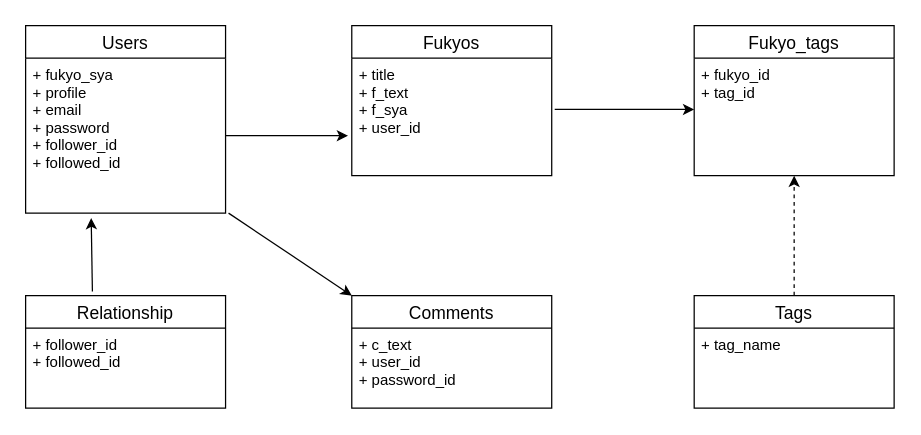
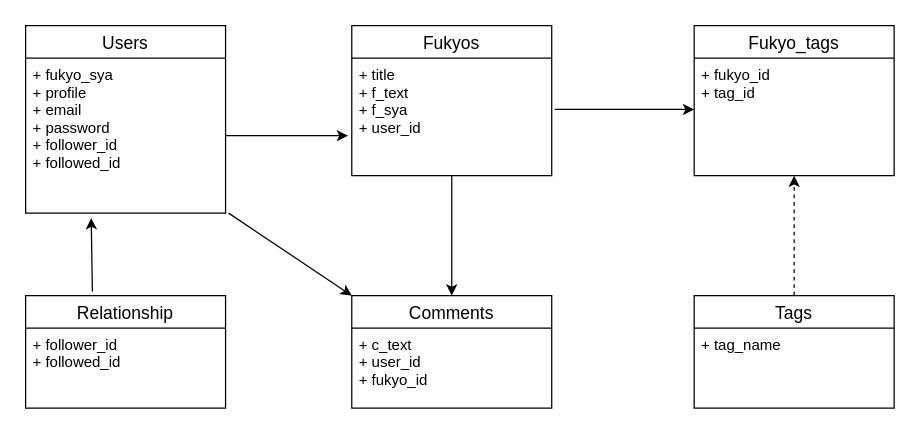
  <mxCell id="0" />
  <mxCell id="1" parent="0" />
  <mxCell id="2" value="Users" style="swimlane;fontStyle=0;childLayout=stackLayout;horizontal=1;startSize=26;horizontalStack=0;resizeParent=1;resizeParentMax=0;resizeLast=0;collapsible=1;marginBottom=0;align=center;fontSize=14;" vertex="1" parent="1"><mxGeometry x="20" y="20" width="160" height="150" as="geometry" /></mxCell>
  <mxCell id="3" value="+ fukyo_sya&#10;+ profile&#10;+ email&#10;+ password&#10;+ follower_id&#10;+ followed_id" style="text;strokeColor=none;fillColor=none;spacingLeft=4;spacingRight=4;overflow=hidden;rotatable=0;points=[[0,0.5],[1,0.5]];portConstraint=eastwest;fontSize=12;" vertex="1" parent="2"><mxGeometry y="26" width="160" height="124" as="geometry" /></mxCell>
  <mxCell id="4" value="Fukyos" style="swimlane;fontStyle=0;childLayout=stackLayout;horizontal=1;startSize=26;horizontalStack=0;resizeParent=1;resizeParentMax=0;resizeLast=0;collapsible=1;marginBottom=0;align=center;fontSize=14;" vertex="1" parent="1"><mxGeometry x="281" y="20" width="160" height="120" as="geometry" /></mxCell>
  <mxCell id="5" value="+ title&#10;+ f_text&#10;+ f_sya&#10;+ user_id" style="text;strokeColor=none;fillColor=none;spacingLeft=4;spacingRight=4;overflow=hidden;rotatable=0;points=[[0,0.5],[1,0.5]];portConstraint=eastwest;fontSize=12;" vertex="1" parent="4"><mxGeometry y="26" width="160" height="94" as="geometry" /></mxCell>
  <mxCell id="6" style="edgeStyle=none;html=1;exitX=0.334;exitY=-0.037;exitDx=0;exitDy=0;entryX=0.328;entryY=1.032;entryDx=0;entryDy=0;entryPerimeter=0;exitPerimeter=0;" edge="1" parent="1" source="7" target="3"><mxGeometry relative="1" as="geometry" /></mxCell>
  <mxCell id="7" value="Relationship" style="swimlane;fontStyle=0;childLayout=stackLayout;horizontal=1;startSize=26;horizontalStack=0;resizeParent=1;resizeParentMax=0;resizeLast=0;collapsible=1;marginBottom=0;align=center;fontSize=14;" vertex="1" parent="1"><mxGeometry x="20" y="236" width="160" height="90" as="geometry" /></mxCell>
  <mxCell id="8" value="+ follower_id&#10;+ followed_id" style="text;strokeColor=none;fillColor=none;spacingLeft=4;spacingRight=4;overflow=hidden;rotatable=0;points=[[0,0.5],[1,0.5]];portConstraint=eastwest;fontSize=12;" vertex="1" parent="7"><mxGeometry y="26" width="160" height="64" as="geometry" /></mxCell>
  <mxCell id="9" value="Comments" style="swimlane;fontStyle=0;childLayout=stackLayout;horizontal=1;startSize=26;horizontalStack=0;resizeParent=1;resizeParentMax=0;resizeLast=0;collapsible=1;marginBottom=0;align=center;fontSize=14;" vertex="1" parent="1"><mxGeometry x="281" y="236" width="160" height="90" as="geometry" /></mxCell>
- <mxCell id="10" value="+ c_text&#10;+ user_id&#10;+ password_id" style="text;strokeColor=none;fillColor=none;spacingLeft=4;spacingRight=4;overflow=hidden;rotatable=0;points=[[0,0.5],[1,0.5]];portConstraint=eastwest;fontSize=12;" vertex="1" parent="9"><mxGeometry y="26" width="160" height="64" as="geometry" /></mxCell>
+ <mxCell id="10" value="+ c_text&#10;+ user_id&#10;+ fukyo_id" style="text;strokeColor=none;fillColor=none;spacingLeft=4;spacingRight=4;overflow=hidden;rotatable=0;points=[[0,0.5],[1,0.5]];portConstraint=eastwest;fontSize=12;" vertex="1" parent="9"><mxGeometry y="26" width="160" height="64" as="geometry" /></mxCell>
  <mxCell id="11" value="Fukyo_tags" style="swimlane;fontStyle=0;childLayout=stackLayout;horizontal=1;startSize=26;horizontalStack=0;resizeParent=1;resizeParentMax=0;resizeLast=0;collapsible=1;marginBottom=0;align=center;fontSize=14;" vertex="1" parent="1"><mxGeometry x="555" y="20" width="160" height="120" as="geometry" /></mxCell>
  <mxCell id="12" value="+ fukyo_id&#10;+ tag_id" style="text;strokeColor=none;fillColor=none;spacingLeft=4;spacingRight=4;overflow=hidden;rotatable=0;points=[[0,0.5],[1,0.5]];portConstraint=eastwest;fontSize=12;" vertex="1" parent="11"><mxGeometry y="26" width="160" height="94" as="geometry" /></mxCell>
  <mxCell id="13" style="edgeStyle=none;html=1;dashed=1;" edge="1" parent="1" source="14" target="12"><mxGeometry relative="1" as="geometry"><mxPoint x="635" y="106" as="targetPoint" /></mxGeometry></mxCell>
  <mxCell id="14" value="Tags" style="swimlane;fontStyle=0;childLayout=stackLayout;horizontal=1;startSize=26;horizontalStack=0;resizeParent=1;resizeParentMax=0;resizeLast=0;collapsible=1;marginBottom=0;align=center;fontSize=14;" vertex="1" parent="1"><mxGeometry x="555" y="236" width="160" height="90" as="geometry" /></mxCell>
  <mxCell id="15" value="+ tag_name" style="text;strokeColor=none;fillColor=none;spacingLeft=4;spacingRight=4;overflow=hidden;rotatable=0;points=[[0,0.5],[1,0.5]];portConstraint=eastwest;fontSize=12;" vertex="1" parent="14"><mxGeometry y="26" width="160" height="64" as="geometry" /></mxCell>
  <mxCell id="16" style="edgeStyle=none;html=1;" edge="1" parent="1"><mxGeometry relative="1" as="geometry"><mxPoint x="180" y="108" as="sourcePoint" /><mxPoint x="278" y="108" as="targetPoint" /></mxGeometry></mxCell>
  <mxCell id="17" style="edgeStyle=none;html=1;entryX=0;entryY=0;entryDx=0;entryDy=0;exitX=1.015;exitY=1;exitDx=0;exitDy=0;exitPerimeter=0;" edge="1" parent="1" source="3" target="9"><mxGeometry relative="1" as="geometry"><mxPoint x="185" y="176" as="sourcePoint" /></mxGeometry></mxCell>
  <mxCell id="18" style="edgeStyle=none;html=1;exitX=1.015;exitY=0.436;exitDx=0;exitDy=0;exitPerimeter=0;" edge="1" parent="1" source="5"><mxGeometry relative="1" as="geometry"><mxPoint x="555" y="87" as="targetPoint" /></mxGeometry></mxCell>
+ <mxCell id="19" value="" style="edgeStyle=none;html=1;entryX=0.5;entryY=0;entryDx=0;entryDy=0;" edge="1" parent="1" source="5" target="9"><mxGeometry relative="1" as="geometry" /></mxCell>
